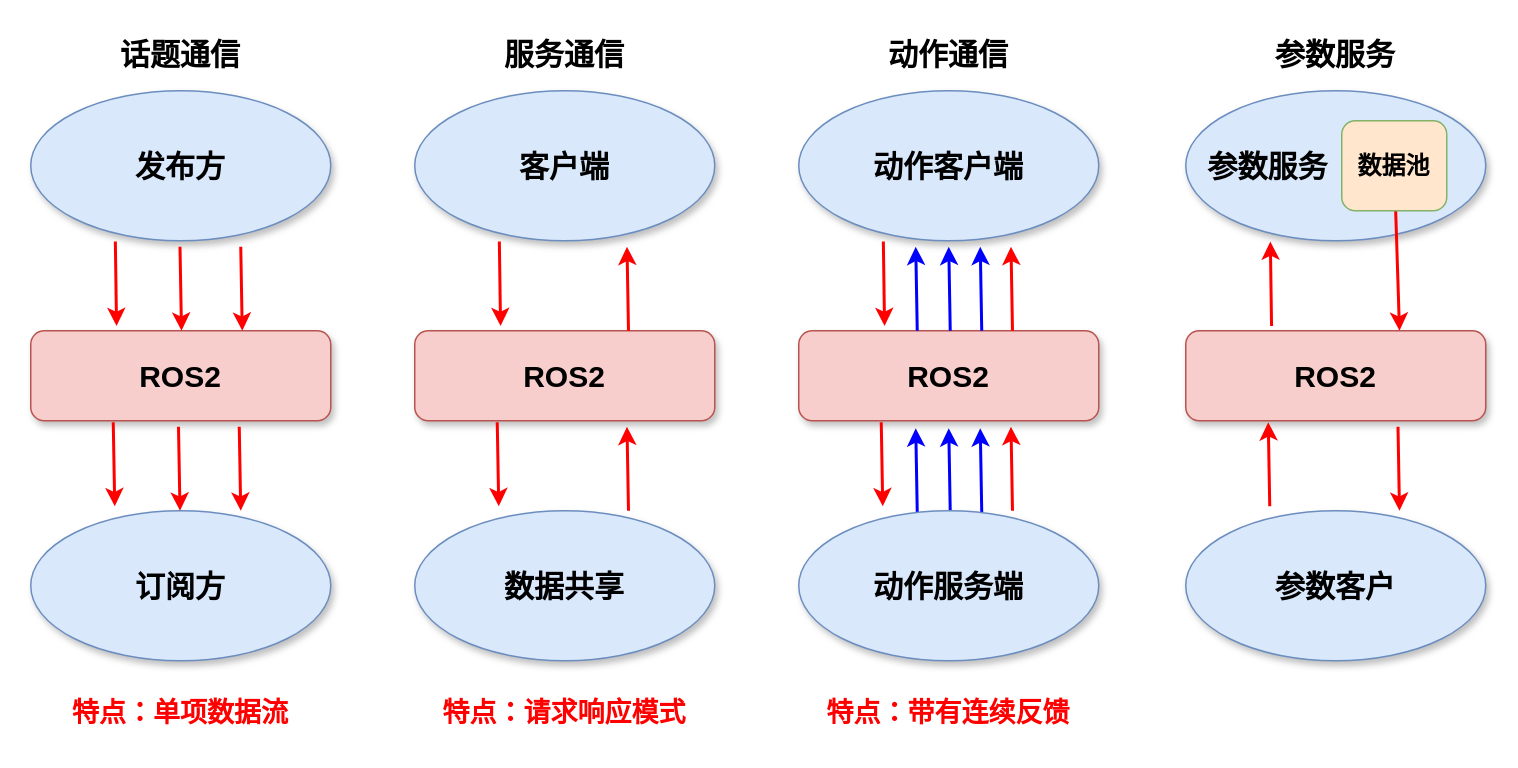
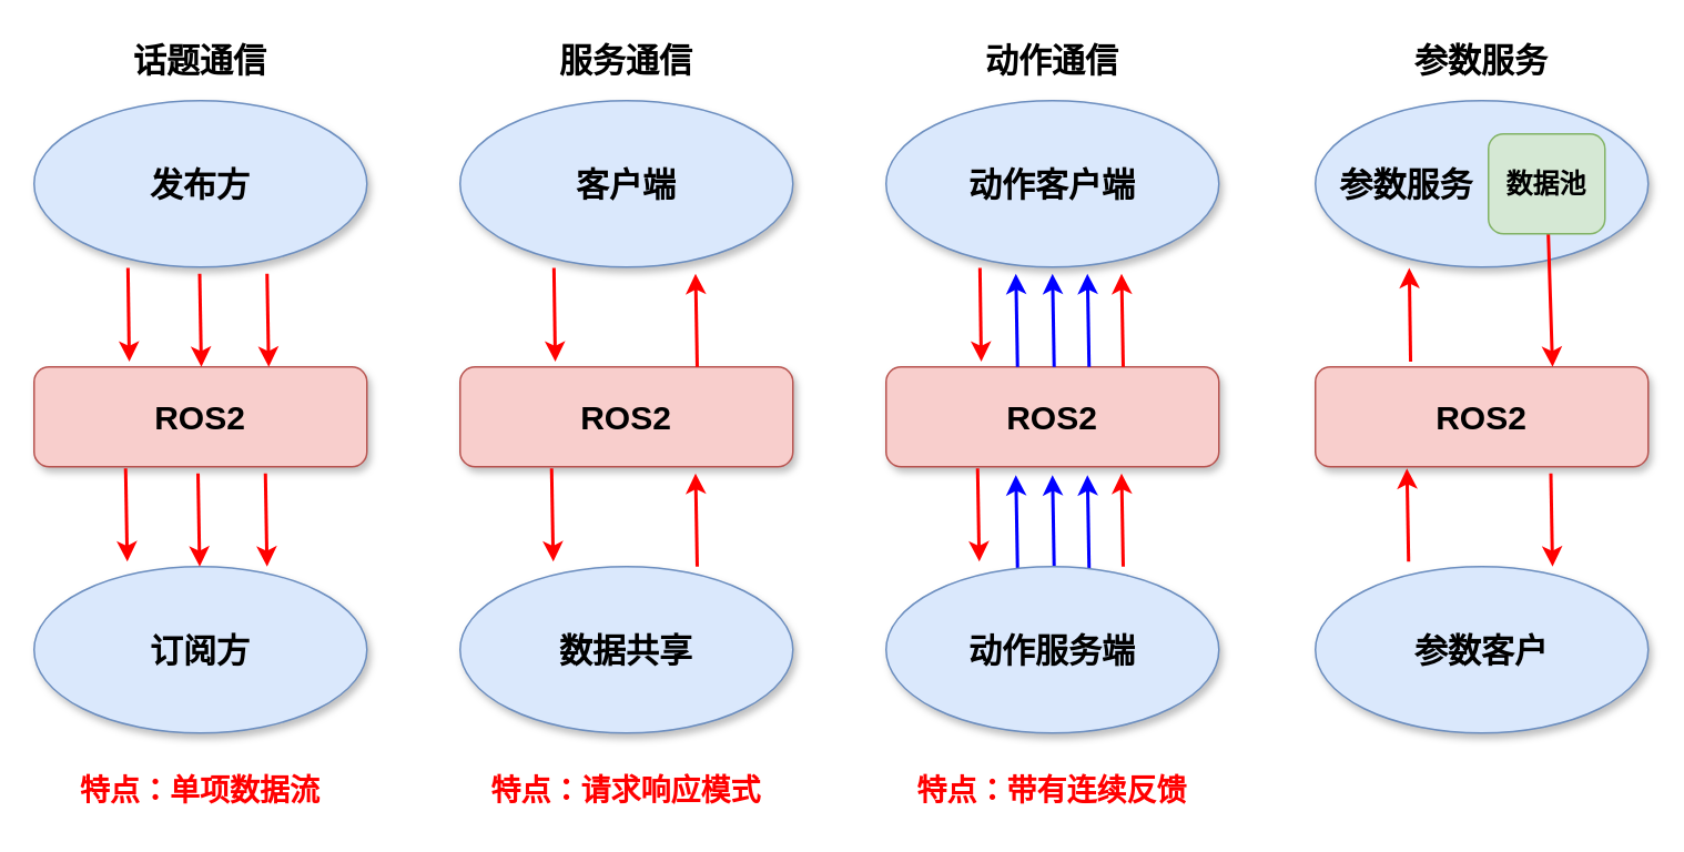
  <mxCell id="0" />
  <mxCell id="1" parent="0" />
  <mxCell id="2" value="" style="group" vertex="1" connectable="0" parent="1"><mxGeometry x="20" y="20" width="200" height="470" as="geometry" /></mxCell>
  <mxCell id="3" value="" style="group" vertex="1" connectable="0" parent="2"><mxGeometry width="200" height="420" as="geometry" /></mxCell>
  <mxCell id="4" value="&lt;b&gt;&lt;font style=&quot;font-size: 20px;&quot;&gt;ROS2&lt;/font&gt;&lt;/b&gt;" style="rounded=1;whiteSpace=wrap;html=1;fillColor=#f8cecc;strokeColor=#b85450;shadow=1;" vertex="1" parent="3"><mxGeometry y="200" width="200" height="60" as="geometry" /></mxCell>
  <mxCell id="5" value="" style="ellipse;whiteSpace=wrap;html=1;fillColor=#dae8fc;strokeColor=#6c8ebf;shadow=1;" vertex="1" parent="3"><mxGeometry y="40" width="200" height="100" as="geometry" /></mxCell>
  <mxCell id="6" value="" style="ellipse;whiteSpace=wrap;html=1;fillColor=#dae8fc;strokeColor=#6c8ebf;shadow=1;" vertex="1" parent="3"><mxGeometry y="320" width="200" height="100" as="geometry" /></mxCell>
  <mxCell id="7" value="&lt;b&gt;&lt;font style=&quot;font-size: 20px;&quot;&gt;话题通信&lt;/font&gt;&lt;/b&gt;" style="text;html=1;strokeColor=none;fillColor=none;align=center;verticalAlign=middle;whiteSpace=wrap;rounded=0;" vertex="1" parent="3"><mxGeometry x="40" width="120" height="30" as="geometry" /></mxCell>
  <mxCell id="8" value="&lt;b&gt;&lt;font style=&quot;font-size: 20px;&quot;&gt;发布方&lt;/font&gt;&lt;/b&gt;" style="text;html=1;strokeColor=none;fillColor=none;align=center;verticalAlign=middle;whiteSpace=wrap;rounded=0;" vertex="1" parent="3"><mxGeometry x="40" y="75" width="120" height="30" as="geometry" /></mxCell>
  <mxCell id="9" value="&lt;span style=&quot;font-size: 20px;&quot;&gt;&lt;b&gt;订阅方&lt;/b&gt;&lt;/span&gt;" style="text;html=1;strokeColor=none;fillColor=none;align=center;verticalAlign=middle;whiteSpace=wrap;rounded=0;" vertex="1" parent="3"><mxGeometry x="40" y="355" width="120" height="30" as="geometry" /></mxCell>
  <mxCell id="10" value="" style="endArrow=classic;html=1;rounded=0;exitX=0.282;exitY=1.005;exitDx=0;exitDy=0;exitPerimeter=0;entryX=0.286;entryY=-0.053;entryDx=0;entryDy=0;entryPerimeter=0;strokeWidth=2;strokeColor=#FF0000;" edge="1" parent="3" source="5" target="4"><mxGeometry width="50" height="50" relative="1" as="geometry"><mxPoint x="230" y="280" as="sourcePoint" /><mxPoint x="280" y="230" as="targetPoint" /></mxGeometry></mxCell>
  <mxCell id="11" value="" style="endArrow=classic;html=1;rounded=0;exitX=0.282;exitY=1.005;exitDx=0;exitDy=0;exitPerimeter=0;entryX=0.286;entryY=-0.053;entryDx=0;entryDy=0;entryPerimeter=0;strokeWidth=2;strokeColor=#FF0000;" edge="1" parent="3"><mxGeometry width="50" height="50" relative="1" as="geometry"><mxPoint x="99.5" y="144" as="sourcePoint" /><mxPoint x="100.5" y="200" as="targetPoint" /></mxGeometry></mxCell>
  <mxCell id="12" value="" style="endArrow=classic;html=1;rounded=0;exitX=0.282;exitY=1.005;exitDx=0;exitDy=0;exitPerimeter=0;entryX=0.286;entryY=-0.053;entryDx=0;entryDy=0;entryPerimeter=0;strokeWidth=2;strokeColor=#FF0000;" edge="1" parent="3"><mxGeometry width="50" height="50" relative="1" as="geometry"><mxPoint x="140" y="144" as="sourcePoint" /><mxPoint x="141" y="200" as="targetPoint" /></mxGeometry></mxCell>
  <mxCell id="13" value="" style="endArrow=classic;html=1;rounded=0;exitX=0.282;exitY=1.005;exitDx=0;exitDy=0;exitPerimeter=0;entryX=0.286;entryY=-0.053;entryDx=0;entryDy=0;entryPerimeter=0;strokeWidth=2;strokeColor=#FF0000;" edge="1" parent="3"><mxGeometry width="50" height="50" relative="1" as="geometry"><mxPoint x="55" y="261" as="sourcePoint" /><mxPoint x="56" y="317" as="targetPoint" /></mxGeometry></mxCell>
  <mxCell id="14" value="" style="endArrow=classic;html=1;rounded=0;exitX=0.282;exitY=1.005;exitDx=0;exitDy=0;exitPerimeter=0;entryX=0.286;entryY=-0.053;entryDx=0;entryDy=0;entryPerimeter=0;strokeWidth=2;strokeColor=#FF0000;" edge="1" parent="3"><mxGeometry width="50" height="50" relative="1" as="geometry"><mxPoint x="98.5" y="264" as="sourcePoint" /><mxPoint x="99.5" y="320" as="targetPoint" /></mxGeometry></mxCell>
  <mxCell id="15" value="" style="endArrow=classic;html=1;rounded=0;exitX=0.282;exitY=1.005;exitDx=0;exitDy=0;exitPerimeter=0;entryX=0.286;entryY=-0.053;entryDx=0;entryDy=0;entryPerimeter=0;strokeWidth=2;strokeColor=#FF0000;" edge="1" parent="3"><mxGeometry width="50" height="50" relative="1" as="geometry"><mxPoint x="139" y="264" as="sourcePoint" /><mxPoint x="140" y="320" as="targetPoint" /></mxGeometry></mxCell>
  <mxCell id="16" value="&lt;b&gt;&lt;font color=&quot;#ff0000&quot; style=&quot;font-size: 18px;&quot;&gt;特点：单项数据流&lt;/font&gt;&lt;/b&gt;" style="text;html=1;strokeColor=none;fillColor=none;align=center;verticalAlign=middle;whiteSpace=wrap;rounded=0;" vertex="1" parent="2"><mxGeometry x="10" y="440" width="180" height="30" as="geometry" /></mxCell>
  <mxCell id="17" value="" style="group" vertex="1" connectable="0" parent="1"><mxGeometry x="276" y="20" width="200" height="470" as="geometry" /></mxCell>
  <mxCell id="18" value="" style="group" vertex="1" connectable="0" parent="17"><mxGeometry width="200" height="420" as="geometry" /></mxCell>
  <mxCell id="19" value="&lt;b&gt;&lt;font style=&quot;font-size: 20px;&quot;&gt;ROS2&lt;/font&gt;&lt;/b&gt;" style="rounded=1;whiteSpace=wrap;html=1;fillColor=#f8cecc;strokeColor=#b85450;shadow=1;" vertex="1" parent="18"><mxGeometry y="200" width="200" height="60" as="geometry" /></mxCell>
  <mxCell id="20" value="" style="ellipse;whiteSpace=wrap;html=1;fillColor=#dae8fc;strokeColor=#6c8ebf;shadow=1;" vertex="1" parent="18"><mxGeometry y="40" width="200" height="100" as="geometry" /></mxCell>
  <mxCell id="21" value="" style="ellipse;whiteSpace=wrap;html=1;fillColor=#dae8fc;strokeColor=#6c8ebf;shadow=1;" vertex="1" parent="18"><mxGeometry y="320" width="200" height="100" as="geometry" /></mxCell>
  <mxCell id="22" value="&lt;b&gt;&lt;font style=&quot;font-size: 20px;&quot;&gt;服务通信&lt;/font&gt;&lt;/b&gt;" style="text;html=1;strokeColor=none;fillColor=none;align=center;verticalAlign=middle;whiteSpace=wrap;rounded=0;" vertex="1" parent="18"><mxGeometry x="40" width="120" height="30" as="geometry" /></mxCell>
  <mxCell id="23" value="&lt;b&gt;&lt;font style=&quot;font-size: 20px;&quot;&gt;客户端&lt;/font&gt;&lt;/b&gt;" style="text;html=1;strokeColor=none;fillColor=none;align=center;verticalAlign=middle;whiteSpace=wrap;rounded=0;" vertex="1" parent="18"><mxGeometry x="40" y="75" width="120" height="30" as="geometry" /></mxCell>
  <mxCell id="24" value="&lt;span style=&quot;font-size: 20px;&quot;&gt;&lt;b&gt;数据共享&lt;/b&gt;&lt;/span&gt;" style="text;html=1;strokeColor=none;fillColor=none;align=center;verticalAlign=middle;whiteSpace=wrap;rounded=0;" vertex="1" parent="18"><mxGeometry x="40" y="355" width="120" height="30" as="geometry" /></mxCell>
  <mxCell id="25" value="" style="endArrow=classic;html=1;rounded=0;exitX=0.282;exitY=1.005;exitDx=0;exitDy=0;exitPerimeter=0;entryX=0.286;entryY=-0.053;entryDx=0;entryDy=0;entryPerimeter=0;strokeWidth=2;strokeColor=#FF0000;" edge="1" parent="18" source="20" target="19"><mxGeometry width="50" height="50" relative="1" as="geometry"><mxPoint x="230" y="280" as="sourcePoint" /><mxPoint x="280" y="230" as="targetPoint" /></mxGeometry></mxCell>
  <mxCell id="26" value="" style="endArrow=none;html=1;rounded=0;exitX=0.282;exitY=1.005;exitDx=0;exitDy=0;exitPerimeter=0;entryX=0.286;entryY=-0.053;entryDx=0;entryDy=0;entryPerimeter=0;strokeWidth=2;strokeColor=#FF0000;startArrow=classic;startFill=1;endFill=0;" edge="1" parent="18"><mxGeometry width="50" height="50" relative="1" as="geometry"><mxPoint x="141.5" y="144" as="sourcePoint" /><mxPoint x="142.5" y="200" as="targetPoint" /></mxGeometry></mxCell>
  <mxCell id="27" value="" style="endArrow=classic;html=1;rounded=0;exitX=0.282;exitY=1.005;exitDx=0;exitDy=0;exitPerimeter=0;entryX=0.286;entryY=-0.053;entryDx=0;entryDy=0;entryPerimeter=0;strokeWidth=2;strokeColor=#FF0000;" edge="1" parent="18"><mxGeometry width="50" height="50" relative="1" as="geometry"><mxPoint x="55" y="261" as="sourcePoint" /><mxPoint x="56" y="317" as="targetPoint" /></mxGeometry></mxCell>
  <mxCell id="28" value="" style="endArrow=none;html=1;rounded=0;exitX=0.282;exitY=1.005;exitDx=0;exitDy=0;exitPerimeter=0;entryX=0.286;entryY=-0.053;entryDx=0;entryDy=0;entryPerimeter=0;strokeWidth=2;strokeColor=#FF0000;startArrow=classic;startFill=1;endFill=0;" edge="1" parent="18"><mxGeometry width="50" height="50" relative="1" as="geometry"><mxPoint x="141.5" y="264" as="sourcePoint" /><mxPoint x="142.5" y="320" as="targetPoint" /></mxGeometry></mxCell>
  <mxCell id="29" value="&lt;b&gt;&lt;font color=&quot;#ff0000&quot; style=&quot;font-size: 18px;&quot;&gt;特点：请求响应模式&lt;/font&gt;&lt;/b&gt;" style="text;html=1;strokeColor=none;fillColor=none;align=center;verticalAlign=middle;whiteSpace=wrap;rounded=0;" vertex="1" parent="17"><mxGeometry x="10" y="440" width="180" height="30" as="geometry" /></mxCell>
  <mxCell id="30" value="" style="group" vertex="1" connectable="0" parent="1"><mxGeometry x="532" y="20" width="200" height="470" as="geometry" /></mxCell>
  <mxCell id="31" value="&lt;b&gt;&lt;font style=&quot;font-size: 20px;&quot;&gt;ROS2&lt;/font&gt;&lt;/b&gt;" style="rounded=1;whiteSpace=wrap;html=1;fillColor=#f8cecc;strokeColor=#b85450;shadow=1;" vertex="1" parent="30"><mxGeometry y="200" width="200" height="60" as="geometry" /></mxCell>
  <mxCell id="32" value="" style="ellipse;whiteSpace=wrap;html=1;fillColor=#dae8fc;strokeColor=#6c8ebf;shadow=1;" vertex="1" parent="30"><mxGeometry y="40" width="200" height="100" as="geometry" /></mxCell>
  <mxCell id="33" value="&lt;b&gt;&lt;font style=&quot;font-size: 20px;&quot;&gt;动作通信&lt;/font&gt;&lt;/b&gt;" style="text;html=1;strokeColor=none;fillColor=none;align=center;verticalAlign=middle;whiteSpace=wrap;rounded=0;" vertex="1" parent="30"><mxGeometry x="40" width="120" height="30" as="geometry" /></mxCell>
  <mxCell id="34" value="&lt;b&gt;&lt;font style=&quot;font-size: 20px;&quot;&gt;动作客户端&lt;/font&gt;&lt;/b&gt;" style="text;html=1;strokeColor=none;fillColor=none;align=center;verticalAlign=middle;whiteSpace=wrap;rounded=0;" vertex="1" parent="30"><mxGeometry x="40" y="75" width="120" height="30" as="geometry" /></mxCell>
  <mxCell id="35" value="&lt;span style=&quot;font-size: 20px;&quot;&gt;&lt;b&gt;动作服务端&lt;/b&gt;&lt;/span&gt;" style="text;html=1;strokeColor=none;fillColor=none;align=center;verticalAlign=middle;whiteSpace=wrap;rounded=0;" vertex="1" parent="30"><mxGeometry x="40" y="355" width="120" height="30" as="geometry" /></mxCell>
  <mxCell id="36" value="" style="endArrow=classic;html=1;rounded=0;exitX=0.282;exitY=1.005;exitDx=0;exitDy=0;exitPerimeter=0;entryX=0.286;entryY=-0.053;entryDx=0;entryDy=0;entryPerimeter=0;strokeWidth=2;strokeColor=#FF0000;" edge="1" parent="30" source="32" target="31"><mxGeometry width="50" height="50" relative="1" as="geometry"><mxPoint x="230" y="280" as="sourcePoint" /><mxPoint x="280" y="230" as="targetPoint" /></mxGeometry></mxCell>
  <mxCell id="37" value="" style="endArrow=none;html=1;rounded=0;exitX=0.282;exitY=1.005;exitDx=0;exitDy=0;exitPerimeter=0;entryX=0.286;entryY=-0.053;entryDx=0;entryDy=0;entryPerimeter=0;strokeWidth=2;strokeColor=#FF0000;startArrow=classic;startFill=1;endFill=0;" edge="1" parent="30"><mxGeometry width="50" height="50" relative="1" as="geometry"><mxPoint x="141.5" y="144" as="sourcePoint" /><mxPoint x="142.5" y="200" as="targetPoint" /></mxGeometry></mxCell>
  <mxCell id="38" value="" style="endArrow=classic;html=1;rounded=0;exitX=0.282;exitY=1.005;exitDx=0;exitDy=0;exitPerimeter=0;entryX=0.286;entryY=-0.053;entryDx=0;entryDy=0;entryPerimeter=0;strokeWidth=2;strokeColor=#FF0000;" edge="1" parent="30"><mxGeometry width="50" height="50" relative="1" as="geometry"><mxPoint x="55" y="261" as="sourcePoint" /><mxPoint x="56" y="317" as="targetPoint" /></mxGeometry></mxCell>
  <mxCell id="39" value="" style="endArrow=none;html=1;rounded=0;exitX=0.282;exitY=1.005;exitDx=0;exitDy=0;exitPerimeter=0;entryX=0.286;entryY=-0.053;entryDx=0;entryDy=0;entryPerimeter=0;strokeWidth=2;strokeColor=#FF0000;startArrow=classic;startFill=1;endFill=0;" edge="1" parent="30"><mxGeometry width="50" height="50" relative="1" as="geometry"><mxPoint x="141.5" y="264" as="sourcePoint" /><mxPoint x="142.5" y="320" as="targetPoint" /></mxGeometry></mxCell>
  <mxCell id="40" value="" style="endArrow=none;html=1;rounded=0;exitX=0.282;exitY=1.005;exitDx=0;exitDy=0;exitPerimeter=0;entryX=0.286;entryY=-0.053;entryDx=0;entryDy=0;entryPerimeter=0;strokeWidth=2;strokeColor=#0000FF;startArrow=classic;startFill=1;endFill=0;" edge="1" parent="30"><mxGeometry width="50" height="50" relative="1" as="geometry"><mxPoint x="78" y="144" as="sourcePoint" /><mxPoint x="79" y="200" as="targetPoint" /></mxGeometry></mxCell>
  <mxCell id="41" value="" style="endArrow=none;html=1;rounded=0;exitX=0.282;exitY=1.005;exitDx=0;exitDy=0;exitPerimeter=0;entryX=0.286;entryY=-0.053;entryDx=0;entryDy=0;entryPerimeter=0;strokeWidth=2;strokeColor=#0000FF;startArrow=classic;startFill=1;endFill=0;" edge="1" parent="30"><mxGeometry width="50" height="50" relative="1" as="geometry"><mxPoint x="100" y="144" as="sourcePoint" /><mxPoint x="101" y="200" as="targetPoint" /></mxGeometry></mxCell>
  <mxCell id="42" value="" style="endArrow=none;html=1;rounded=0;exitX=0.282;exitY=1.005;exitDx=0;exitDy=0;exitPerimeter=0;entryX=0.286;entryY=-0.053;entryDx=0;entryDy=0;entryPerimeter=0;strokeWidth=2;strokeColor=#0000FF;startArrow=classic;startFill=1;endFill=0;" edge="1" parent="30"><mxGeometry width="50" height="50" relative="1" as="geometry"><mxPoint x="121" y="144" as="sourcePoint" /><mxPoint x="122" y="200" as="targetPoint" /></mxGeometry></mxCell>
  <mxCell id="43" value="" style="endArrow=none;html=1;rounded=0;exitX=0.282;exitY=1.005;exitDx=0;exitDy=0;exitPerimeter=0;entryX=0.286;entryY=-0.053;entryDx=0;entryDy=0;entryPerimeter=0;strokeWidth=2;strokeColor=#0000FF;startArrow=classic;startFill=1;endFill=0;" edge="1" parent="30"><mxGeometry width="50" height="50" relative="1" as="geometry"><mxPoint x="78" y="265" as="sourcePoint" /><mxPoint x="79" y="321" as="targetPoint" /></mxGeometry></mxCell>
  <mxCell id="44" value="" style="endArrow=none;html=1;rounded=0;exitX=0.282;exitY=1.005;exitDx=0;exitDy=0;exitPerimeter=0;entryX=0.286;entryY=-0.053;entryDx=0;entryDy=0;entryPerimeter=0;strokeWidth=2;strokeColor=#0000FF;startArrow=classic;startFill=1;endFill=0;" edge="1" parent="30"><mxGeometry width="50" height="50" relative="1" as="geometry"><mxPoint x="100" y="265" as="sourcePoint" /><mxPoint x="101" y="321" as="targetPoint" /></mxGeometry></mxCell>
  <mxCell id="45" value="" style="endArrow=none;html=1;rounded=0;exitX=0.282;exitY=1.005;exitDx=0;exitDy=0;exitPerimeter=0;entryX=0.286;entryY=-0.053;entryDx=0;entryDy=0;entryPerimeter=0;strokeWidth=2;strokeColor=#0000FF;startArrow=classic;startFill=1;endFill=0;" edge="1" parent="30"><mxGeometry width="50" height="50" relative="1" as="geometry"><mxPoint x="121" y="265" as="sourcePoint" /><mxPoint x="122" y="321" as="targetPoint" /></mxGeometry></mxCell>
  <mxCell id="46" value="" style="group" vertex="1" connectable="0" parent="30"><mxGeometry y="320" width="200" height="150" as="geometry" /></mxCell>
  <mxCell id="47" value="" style="ellipse;whiteSpace=wrap;html=1;fillColor=#dae8fc;strokeColor=#6c8ebf;shadow=1;" vertex="1" parent="46"><mxGeometry width="200" height="100" as="geometry" /></mxCell>
  <mxCell id="48" value="&lt;b&gt;&lt;font color=&quot;#ff0000&quot; style=&quot;font-size: 18px;&quot;&gt;特点：带有连续反馈&lt;/font&gt;&lt;/b&gt;" style="text;html=1;strokeColor=none;fillColor=none;align=center;verticalAlign=middle;whiteSpace=wrap;rounded=0;" vertex="1" parent="46"><mxGeometry x="10" y="120" width="180" height="30" as="geometry" /></mxCell>
  <mxCell id="49" value="&lt;span style=&quot;font-size: 20px;&quot;&gt;&lt;b&gt;动作服务端&lt;/b&gt;&lt;/span&gt;" style="text;html=1;strokeColor=none;fillColor=none;align=center;verticalAlign=middle;whiteSpace=wrap;rounded=0;" vertex="1" parent="46"><mxGeometry x="40" y="35" width="120" height="30" as="geometry" /></mxCell>
  <mxCell id="50" value="" style="group" vertex="1" connectable="0" parent="1"><mxGeometry x="785" y="20" width="205" height="470" as="geometry" /></mxCell>
  <mxCell id="51" value="" style="group" vertex="1" connectable="0" parent="50"><mxGeometry x="5" width="200" height="470" as="geometry" /></mxCell>
  <mxCell id="52" value="&lt;b&gt;&lt;font style=&quot;font-size: 20px;&quot;&gt;ROS2&lt;/font&gt;&lt;/b&gt;" style="rounded=1;whiteSpace=wrap;html=1;fillColor=#f8cecc;strokeColor=#b85450;shadow=1;" vertex="1" parent="51"><mxGeometry y="200" width="200" height="60" as="geometry" /></mxCell>
  <mxCell id="53" value="" style="ellipse;whiteSpace=wrap;html=1;fillColor=#dae8fc;strokeColor=#6c8ebf;shadow=1;" vertex="1" parent="51"><mxGeometry y="40" width="200" height="100" as="geometry" /></mxCell>
  <mxCell id="54" value="&lt;b&gt;&lt;font style=&quot;font-size: 20px;&quot;&gt;参数服务&lt;/font&gt;&lt;/b&gt;" style="text;html=1;strokeColor=none;fillColor=none;align=center;verticalAlign=middle;whiteSpace=wrap;rounded=0;" vertex="1" parent="51"><mxGeometry x="40" width="120" height="30" as="geometry" /></mxCell>
  <mxCell id="55" value="&lt;span style=&quot;font-size: 20px;&quot;&gt;&lt;b&gt;动作服务端&lt;/b&gt;&lt;/span&gt;" style="text;html=1;strokeColor=none;fillColor=none;align=center;verticalAlign=middle;whiteSpace=wrap;rounded=0;" vertex="1" parent="51"><mxGeometry x="40" y="355" width="120" height="30" as="geometry" /></mxCell>
  <mxCell id="56" value="" style="endArrow=none;html=1;rounded=0;exitX=0.282;exitY=1.005;exitDx=0;exitDy=0;exitPerimeter=0;entryX=0.286;entryY=-0.053;entryDx=0;entryDy=0;entryPerimeter=0;strokeWidth=2;strokeColor=#FF0000;startArrow=classic;startFill=1;endFill=0;" edge="1" parent="51" source="53" target="52"><mxGeometry width="50" height="50" relative="1" as="geometry"><mxPoint x="230" y="280" as="sourcePoint" /><mxPoint x="280" y="230" as="targetPoint" /></mxGeometry></mxCell>
  <mxCell id="57" value="" style="endArrow=classic;html=1;rounded=0;entryX=0.286;entryY=-0.053;entryDx=0;entryDy=0;entryPerimeter=0;strokeWidth=2;strokeColor=#FF0000;startArrow=none;startFill=0;endFill=1;" edge="1" parent="51" source="63"><mxGeometry width="50" height="50" relative="1" as="geometry"><mxPoint x="141.5" y="144" as="sourcePoint" /><mxPoint x="142.5" y="200" as="targetPoint" /></mxGeometry></mxCell>
  <mxCell id="58" value="" style="endArrow=none;html=1;rounded=0;exitX=0.282;exitY=1.005;exitDx=0;exitDy=0;exitPerimeter=0;entryX=0.286;entryY=-0.053;entryDx=0;entryDy=0;entryPerimeter=0;strokeWidth=2;strokeColor=#FF0000;startArrow=classic;startFill=1;endFill=0;" edge="1" parent="51"><mxGeometry width="50" height="50" relative="1" as="geometry"><mxPoint x="55" y="261" as="sourcePoint" /><mxPoint x="56" y="317" as="targetPoint" /></mxGeometry></mxCell>
  <mxCell id="59" value="" style="endArrow=classic;html=1;rounded=0;exitX=0.282;exitY=1.005;exitDx=0;exitDy=0;exitPerimeter=0;entryX=0.286;entryY=-0.053;entryDx=0;entryDy=0;entryPerimeter=0;strokeWidth=2;strokeColor=#FF0000;startArrow=none;startFill=0;endFill=1;" edge="1" parent="51"><mxGeometry width="50" height="50" relative="1" as="geometry"><mxPoint x="141.5" y="264" as="sourcePoint" /><mxPoint x="142.5" y="320" as="targetPoint" /></mxGeometry></mxCell>
  <mxCell id="60" value="" style="group" vertex="1" connectable="0" parent="51"><mxGeometry y="320" width="200" height="150" as="geometry" /></mxCell>
  <mxCell id="61" value="" style="ellipse;whiteSpace=wrap;html=1;fillColor=#dae8fc;strokeColor=#6c8ebf;shadow=1;" vertex="1" parent="60"><mxGeometry width="200" height="100" as="geometry" /></mxCell>
  <mxCell id="62" value="&lt;b&gt;&lt;font style=&quot;font-size: 20px;&quot;&gt;参数客户&lt;/font&gt;&lt;/b&gt;" style="text;html=1;strokeColor=none;fillColor=none;align=center;verticalAlign=middle;whiteSpace=wrap;rounded=0;" vertex="1" parent="60"><mxGeometry x="40" y="35" width="120" height="30" as="geometry" /></mxCell>
- <mxCell id="63" value="&lt;b&gt;&lt;font style=&quot;font-size: 16px;&quot;&gt;数据池&lt;/font&gt;&lt;/b&gt;" style="rounded=1;whiteSpace=wrap;html=1;fillColor=#ffe6cc;strokeColor=#82b366;" vertex="1" parent="51"><mxGeometry x="104" y="60" width="70" height="60" as="geometry" /></mxCell>
+ <mxCell id="63" value="&lt;b&gt;&lt;font style=&quot;font-size: 16px;&quot;&gt;数据池&lt;/font&gt;&lt;/b&gt;" style="rounded=1;whiteSpace=wrap;html=1;fillColor=#d5e8d4;strokeColor=#82b366;" vertex="1" parent="51"><mxGeometry x="104" y="60" width="70" height="60" as="geometry" /></mxCell>
  <mxCell id="64" value="&lt;b&gt;&lt;font style=&quot;font-size: 20px;&quot;&gt;参数服务&lt;/font&gt;&lt;/b&gt;" style="text;html=1;strokeColor=none;fillColor=none;align=center;verticalAlign=middle;whiteSpace=wrap;rounded=0;" vertex="1" parent="50"><mxGeometry y="75" width="120" height="30" as="geometry" /></mxCell>
